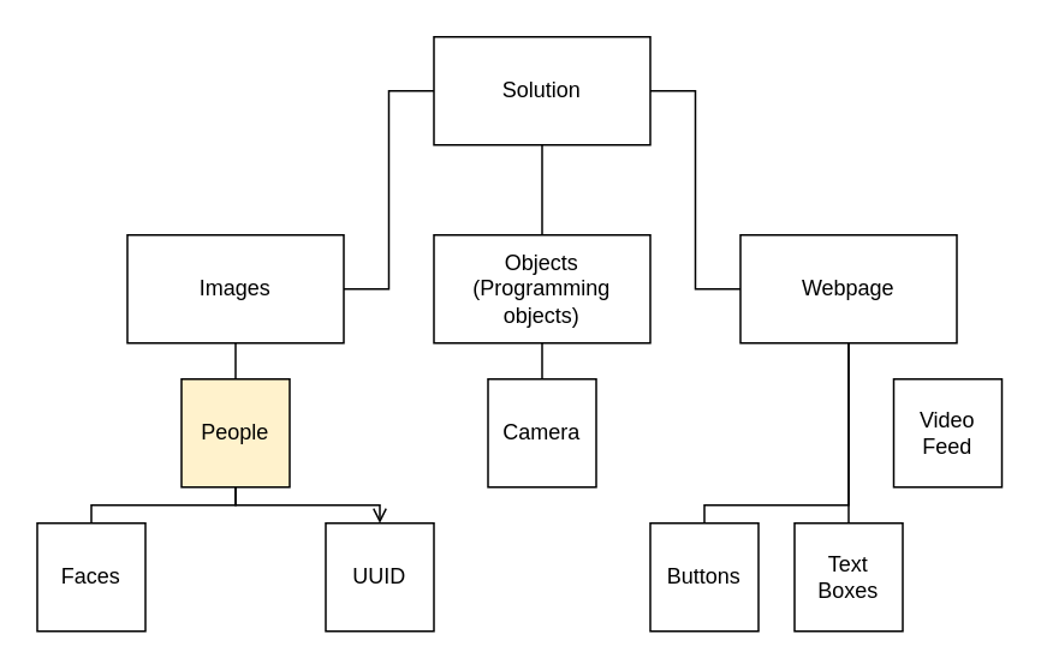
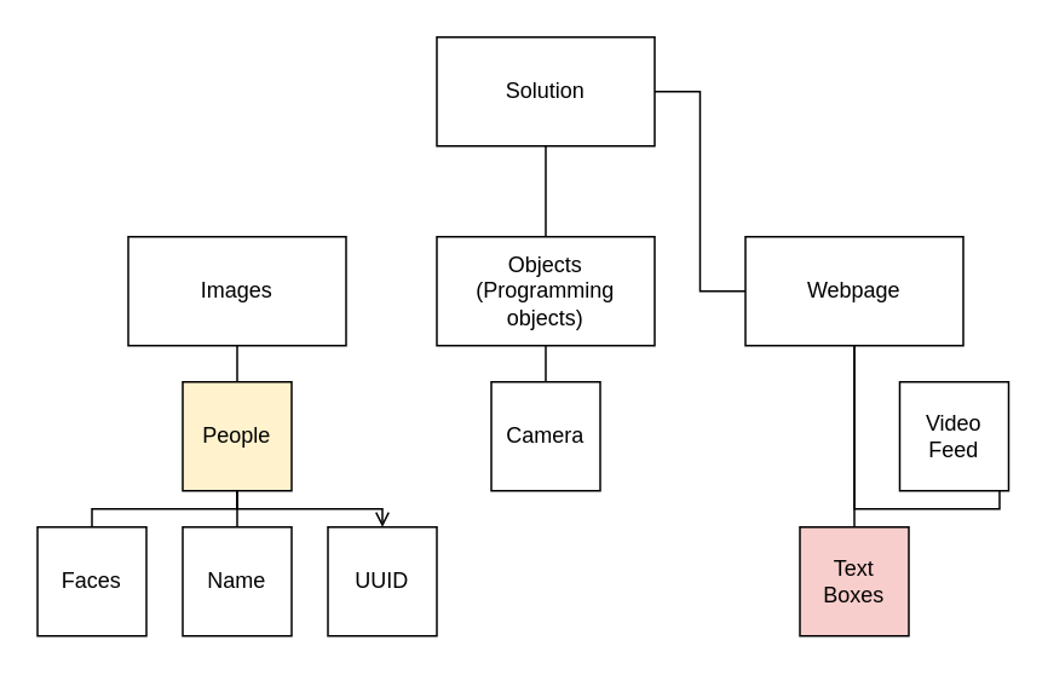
  <mxCell id="0" />
  <mxCell id="1" parent="0" />
  <mxCell id="2" value="" style="edgeStyle=orthogonalEdgeStyle;rounded=0;orthogonalLoop=1;jettySize=auto;html=1;endArrow=none;endFill=0;" edge="1" parent="1" source="4" target="9"><mxGeometry relative="1" as="geometry" /></mxCell>
  <mxCell id="3" style="edgeStyle=orthogonalEdgeStyle;rounded=0;orthogonalLoop=1;jettySize=auto;html=1;exitX=1;exitY=0.5;exitDx=0;exitDy=0;entryX=0;entryY=0.5;entryDx=0;entryDy=0;endArrow=none;endFill=0;" edge="1" parent="1" source="4" target="13"><mxGeometry relative="1" as="geometry" /></mxCell>
  <mxCell id="4" value="Solution" style="rounded=0;whiteSpace=wrap;html=1;" vertex="1" parent="1"><mxGeometry x="240" y="20" width="120" height="60" as="geometry" /></mxCell>
- <mxCell id="5" style="edgeStyle=orthogonalEdgeStyle;rounded=0;orthogonalLoop=1;jettySize=auto;html=1;exitX=1;exitY=0.5;exitDx=0;exitDy=0;entryX=0;entryY=0.5;entryDx=0;entryDy=0;endArrow=none;endFill=0;" edge="1" parent="1" source="7" target="4"><mxGeometry relative="1" as="geometry" /></mxCell>
  <mxCell id="6" style="edgeStyle=orthogonalEdgeStyle;rounded=0;orthogonalLoop=1;jettySize=auto;html=1;exitX=0.5;exitY=1;exitDx=0;exitDy=0;entryX=0.5;entryY=0;entryDx=0;entryDy=0;endArrow=none;endFill=0;" edge="1" parent="1" source="7" target="20"><mxGeometry relative="1" as="geometry" /></mxCell>
  <mxCell id="7" value="Images" style="rounded=0;whiteSpace=wrap;html=1;" vertex="1" parent="1"><mxGeometry x="70" y="130" width="120" height="60" as="geometry" /></mxCell>
  <mxCell id="8" style="edgeStyle=orthogonalEdgeStyle;rounded=0;orthogonalLoop=1;jettySize=auto;html=1;exitX=0.5;exitY=1;exitDx=0;exitDy=0;entryX=0.5;entryY=0;entryDx=0;entryDy=0;endArrow=none;endFill=0;" edge="1" parent="1" source="9" target="21"><mxGeometry relative="1" as="geometry" /></mxCell>
  <mxCell id="9" value="Objects&lt;br&gt;(Programming objects)" style="rounded=0;whiteSpace=wrap;html=1;" vertex="1" parent="1"><mxGeometry x="240" y="130" width="120" height="60" as="geometry" /></mxCell>
  <mxCell id="10" value="" style="edgeStyle=orthogonalEdgeStyle;rounded=0;orthogonalLoop=1;jettySize=auto;html=1;endArrow=none;endFill=0;" edge="1" parent="1" source="13" target="23"><mxGeometry relative="1" as="geometry" /></mxCell>
- <mxCell id="11" style="edgeStyle=orthogonalEdgeStyle;rounded=0;orthogonalLoop=1;jettySize=auto;html=1;exitX=0.5;exitY=1;exitDx=0;exitDy=0;entryX=0.5;entryY=0;entryDx=0;entryDy=0;endArrow=none;endFill=0;" edge="1" parent="1" source="13" target="22"><mxGeometry relative="1" as="geometry"><Array as="points"><mxPoint x="470" y="280" /><mxPoint x="390" y="280" /></Array></mxGeometry></mxCell>
+ <mxCell id="12" style="edgeStyle=orthogonalEdgeStyle;rounded=0;orthogonalLoop=1;jettySize=auto;html=1;exitX=0.5;exitY=1;exitDx=0;exitDy=0;entryX=0.5;entryY=0;entryDx=0;entryDy=0;endArrow=none;endFill=0;" edge="1" parent="1" source="13" target="24"><mxGeometry relative="1" as="geometry"><Array as="points"><mxPoint x="470" y="280" /><mxPoint x="550" y="280" /></Array></mxGeometry></mxCell>
  <mxCell id="13" value="Webpage" style="rounded=0;whiteSpace=wrap;html=1;" vertex="1" parent="1"><mxGeometry x="410" y="130" width="120" height="60" as="geometry" /></mxCell>
  <mxCell id="14" value="Faces" style="rounded=0;whiteSpace=wrap;html=1;" vertex="1" parent="1"><mxGeometry x="20" y="290" width="60" height="60" as="geometry" /></mxCell>
+ <mxCell id="15" value="Name" style="rounded=0;whiteSpace=wrap;html=1;" vertex="1" parent="1"><mxGeometry x="100" y="290" width="60" height="60" as="geometry" /></mxCell>
  <mxCell id="16" value="UUID" style="rounded=0;whiteSpace=wrap;html=1;" vertex="1" parent="1"><mxGeometry x="180" y="290" width="60" height="60" as="geometry" /></mxCell>
  <mxCell id="17" style="edgeStyle=orthogonalEdgeStyle;rounded=0;orthogonalLoop=1;jettySize=auto;html=1;exitX=0.5;exitY=1;exitDx=0;exitDy=0;entryX=0.5;entryY=0;entryDx=0;entryDy=0;endArrow=none;endFill=0;" edge="1" parent="1" source="20" target="14"><mxGeometry relative="1" as="geometry"><Array as="points"><mxPoint x="130" y="280" /><mxPoint x="50" y="280" /></Array></mxGeometry></mxCell>
+ <mxCell id="18" style="edgeStyle=orthogonalEdgeStyle;rounded=0;orthogonalLoop=1;jettySize=auto;html=1;exitX=0.5;exitY=1;exitDx=0;exitDy=0;entryX=0.5;entryY=0;entryDx=0;entryDy=0;endArrow=none;endFill=0;" edge="1" parent="1" source="20" target="15"><mxGeometry relative="1" as="geometry" /></mxCell>
  <mxCell id="19" style="edgeStyle=orthogonalEdgeStyle;rounded=0;orthogonalLoop=1;jettySize=auto;html=1;exitX=0.5;exitY=1;exitDx=0;exitDy=0;entryX=0.5;entryY=0;entryDx=0;entryDy=0;endArrow=open;endFill=0;" edge="1" parent="1" source="20" target="16"><mxGeometry relative="1" as="geometry"><Array as="points"><mxPoint x="130" y="280" /><mxPoint x="210" y="280" /></Array></mxGeometry></mxCell>
  <mxCell id="20" value="People" style="rounded=0;whiteSpace=wrap;html=1;fillColor=#fff2cc;" vertex="1" parent="1"><mxGeometry x="100" y="210" width="60" height="60" as="geometry" /></mxCell>
  <mxCell id="21" value="Camera" style="rounded=0;whiteSpace=wrap;html=1;" vertex="1" parent="1"><mxGeometry x="270" y="210" width="60" height="60" as="geometry" /></mxCell>
- <mxCell id="22" value="Buttons" style="rounded=0;whiteSpace=wrap;html=1;" vertex="1" parent="1"><mxGeometry x="360" y="290" width="60" height="60" as="geometry" /></mxCell>
- <mxCell id="23" value="Text&lt;br&gt;Boxes" style="rounded=0;whiteSpace=wrap;html=1;" vertex="1" parent="1"><mxGeometry x="440" y="290" width="60" height="60" as="geometry" /></mxCell>
+ <mxCell id="23" value="Text&lt;br&gt;Boxes" style="rounded=0;whiteSpace=wrap;html=1;fillColor=#f8cecc;" vertex="1" parent="1"><mxGeometry x="440" y="290" width="60" height="60" as="geometry" /></mxCell>
  <mxCell id="24" value="Video&lt;br&gt;Feed" style="rounded=0;whiteSpace=wrap;html=1;" vertex="1" parent="1"><mxGeometry x="495" y="210" width="60" height="60" as="geometry" /></mxCell>
